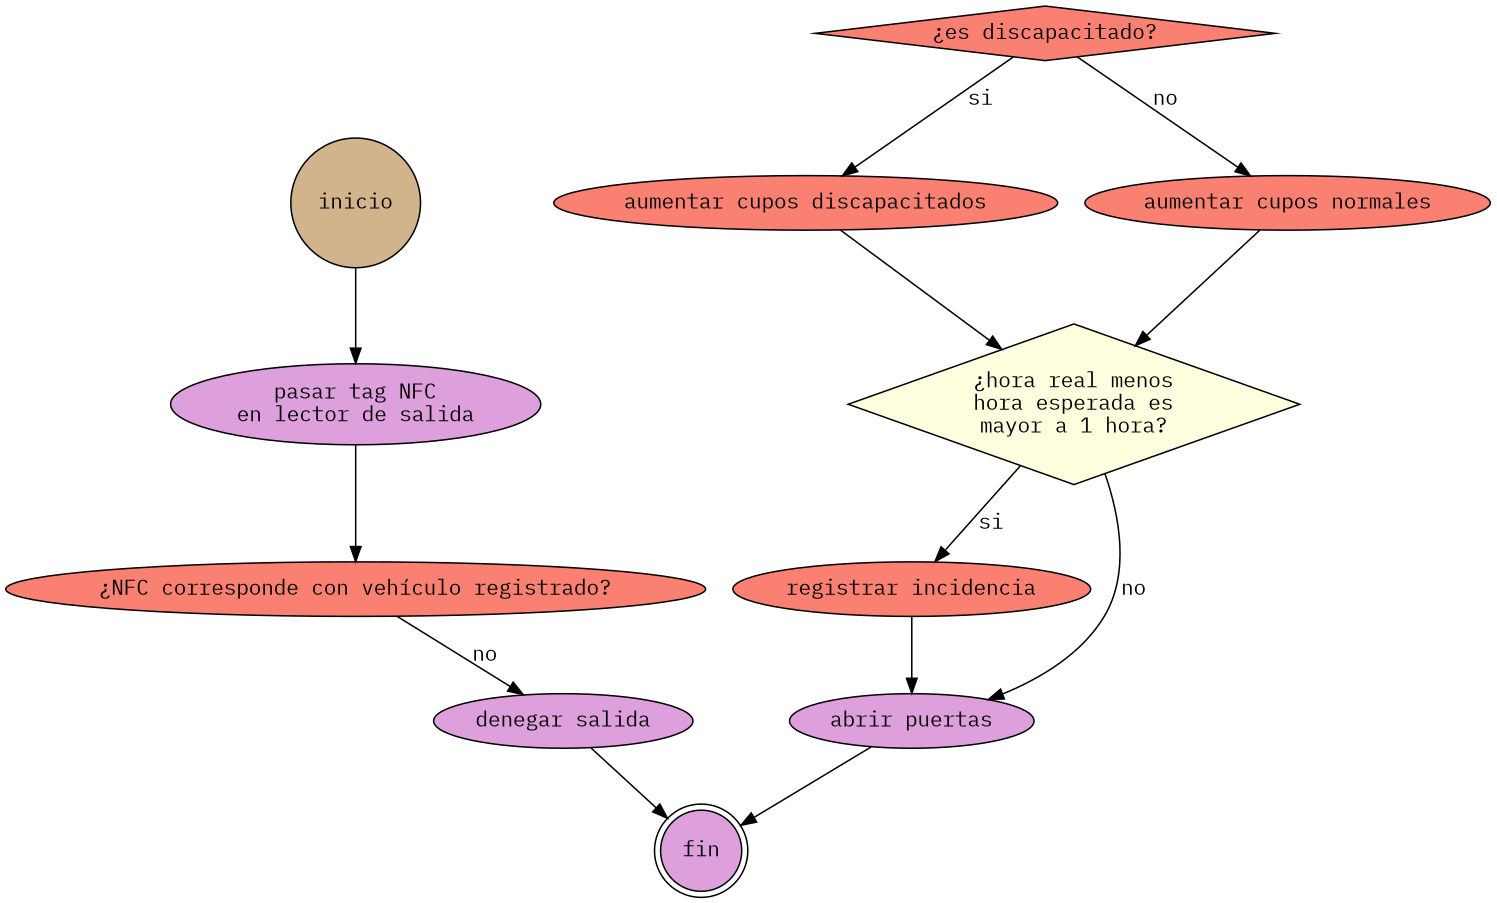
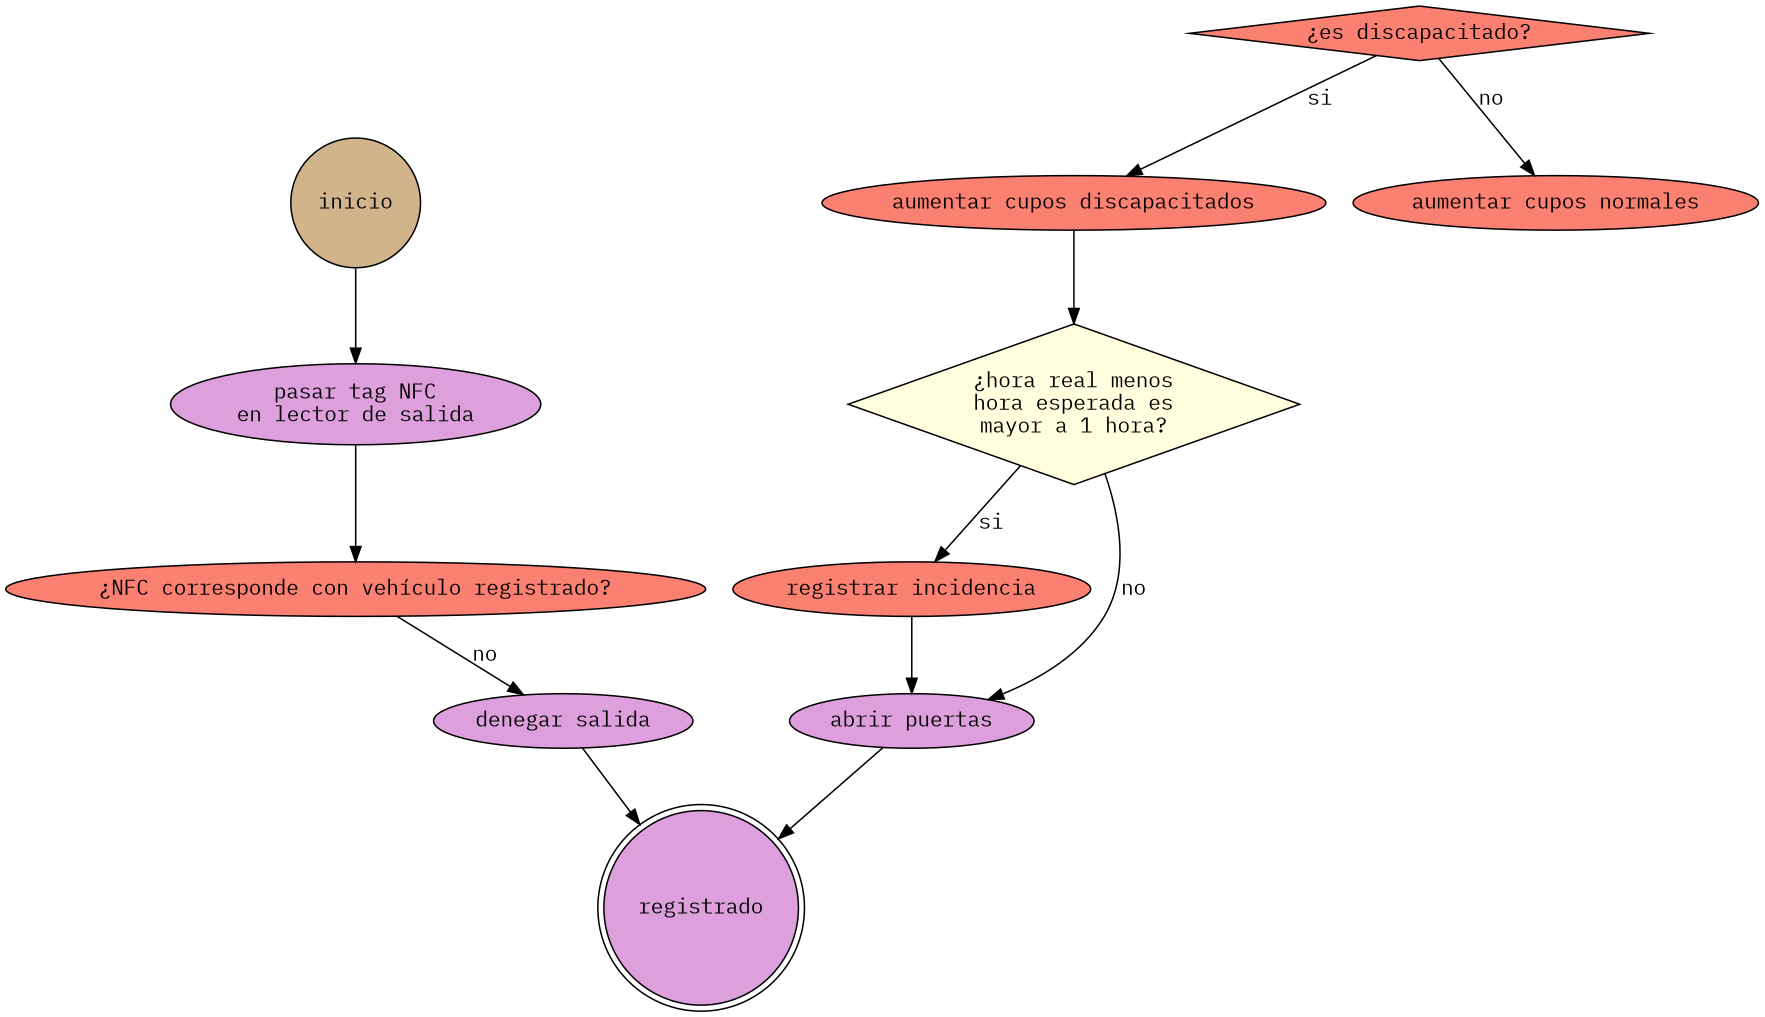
  digraph {
    fontname="IBM Plex Mono"
    node [fillcolor=salmon fontname="IBM Plex Mono" style=filled]
    edge [fontname="IBM Plex Mono"]
    inicio [fillcolor=tan shape=circle]
    n2 [fillcolor=plum label="pasar tag NFC\nen lector de salida"]
    n3 [label="¿NFC corresponde con vehículo registrado?"]
    n4 [fillcolor=plum label="denegar salida"]
-   fin [fillcolor=plum shape=doublecircle]
+   fin [fillcolor=plum shape=doublecircle label=registrado]
    n6 [label="¿es discapacitado?" shape=diamond]
    n7 [label="aumentar cupos discapacitados"]
    n8 [label="aumentar cupos normales"]
    n9 [fillcolor=lightyellow label="¿hora real menos\nhora esperada es\nmayor a 1 hora?" shape=diamond]
    n10 [label="registrar incidencia"]
    n11 [fillcolor=plum label="abrir puertas"]
    inicio -> n2
    n2 -> n3
    n3 -> n4 [label=no]
    n4 -> fin
    n6 -> n7 [label=si]
    n6 -> n8 [label=no]
    n7 -> n9
-   n8 -> n9
    n9 -> n10 [label=si]
    n9 -> n11 [label=no]
    n10 -> n11
    n11 -> fin
  }
